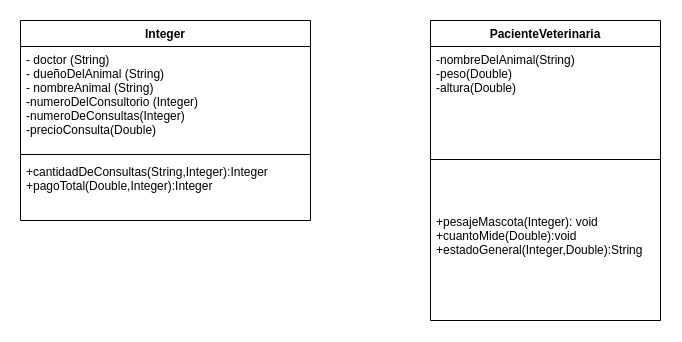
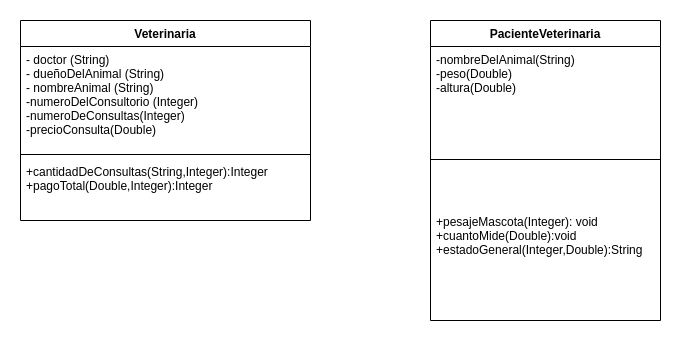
  <mxCell id="0" />
  <mxCell id="1" parent="0" />
- <mxCell id="2" value="Integer" style="swimlane;fontStyle=1;align=center;verticalAlign=top;childLayout=stackLayout;horizontal=1;startSize=26;horizontalStack=0;resizeParent=1;resizeParentMax=0;resizeLast=0;collapsible=1;marginBottom=0;" vertex="1" parent="1"><mxGeometry x="20" y="20" width="290" height="200" as="geometry" /></mxCell>
+ <mxCell id="2" value="Veterinaria" style="swimlane;fontStyle=1;align=center;verticalAlign=top;childLayout=stackLayout;horizontal=1;startSize=26;horizontalStack=0;resizeParent=1;resizeParentMax=0;resizeLast=0;collapsible=1;marginBottom=0;" vertex="1" parent="1"><mxGeometry x="20" y="20" width="290" height="200" as="geometry" /></mxCell>
  <mxCell id="3" value="- doctor (String)&#10;- dueñoDelAnimal (String)&#10;- nombreAnimal (String)&#10;-numeroDelConsultorio (Integer)&#10;-numeroDeConsultas(Integer)&#10;-precioConsulta(Double)" style="text;strokeColor=none;fillColor=none;align=left;verticalAlign=top;spacingLeft=4;spacingRight=4;overflow=hidden;rotatable=0;points=[[0,0.5],[1,0.5]];portConstraint=eastwest;" vertex="1" parent="2"><mxGeometry y="26" width="290" height="104" as="geometry" /></mxCell>
  <mxCell id="4" value="" style="line;strokeWidth=1;fillColor=none;align=left;verticalAlign=middle;spacingTop=-1;spacingLeft=3;spacingRight=3;rotatable=0;labelPosition=right;points=[];portConstraint=eastwest;strokeColor=inherit;" vertex="1" parent="2"><mxGeometry y="130" width="290" height="8" as="geometry" /></mxCell>
  <mxCell id="5" value="+cantidadDeConsultas(String,Integer):Integer&#10;+pagoTotal(Double,Integer):Integer" style="text;strokeColor=none;fillColor=none;align=left;verticalAlign=top;spacingLeft=4;spacingRight=4;overflow=hidden;rotatable=0;points=[[0,0.5],[1,0.5]];portConstraint=eastwest;" vertex="1" parent="2"><mxGeometry y="138" width="290" height="62" as="geometry" /></mxCell>
  <mxCell id="6" value="PacienteVeterinaria" style="swimlane;fontStyle=1;align=center;verticalAlign=top;childLayout=stackLayout;horizontal=1;startSize=26;horizontalStack=0;resizeParent=1;resizeParentMax=0;resizeLast=0;collapsible=1;marginBottom=0;" vertex="1" parent="1"><mxGeometry x="430" y="20" width="230" height="300" as="geometry" /></mxCell>
  <mxCell id="7" value="-nombreDelAnimal(String)&#10;-peso(Double)&#10;-altura(Double)&#10;" style="text;strokeColor=none;fillColor=none;align=left;verticalAlign=top;spacingLeft=4;spacingRight=4;overflow=hidden;rotatable=0;points=[[0,0.5],[1,0.5]];portConstraint=eastwest;" vertex="1" parent="6"><mxGeometry y="26" width="230" height="64" as="geometry" /></mxCell>
  <mxCell id="8" value="" style="line;strokeWidth=1;fillColor=none;align=left;verticalAlign=middle;spacingTop=-1;spacingLeft=3;spacingRight=3;rotatable=0;labelPosition=right;points=[];portConstraint=eastwest;strokeColor=inherit;" vertex="1" parent="6"><mxGeometry y="90" width="230" height="98" as="geometry" /></mxCell>
  <mxCell id="9" value="+pesajeMascota(Integer): void&#10;+cuantoMide(Double):void&#10;+estadoGeneral(Integer,Double):String" style="text;strokeColor=none;fillColor=none;align=left;verticalAlign=top;spacingLeft=4;spacingRight=4;overflow=hidden;rotatable=0;points=[[0,0.5],[1,0.5]];portConstraint=eastwest;" vertex="1" parent="6"><mxGeometry y="188" width="230" height="112" as="geometry" /></mxCell>
